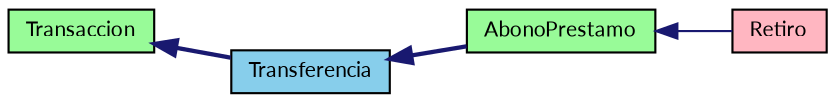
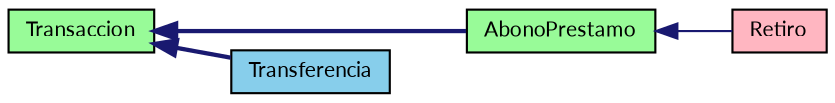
  digraph {
    fontname=Lato
    rankdir=LR
    node [color=black fillcolor=palegreen fontname=Lato fontsize=10 shape=record style=filled]
    edge [color=midnightblue dir=back fontname=Lato fontsize=10 labelfontname=Helvetica labelfontsize=10 style=bold]
    n1 [fontcolor=black height=0.2 label=Transaccion width=0.4]
    n2 [height=0.2 label=AbonoPrestamo width=0.4]
    n3 [fillcolor=skyblue height=0.2 label=Transferencia width=0.4]
    n4 [fillcolor=lightpink height=0.2 label=Retiro width=0.4]
-   n3 -> n2
+   n1 -> n2
    n1 -> n3
    n2 -> n4 [style=solid]
  }
